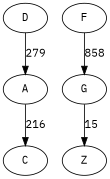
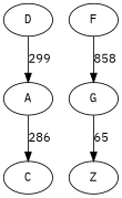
  digraph {
    fontname="IBM Plex Mono"
    rankdir=TB
    node [fontname="IBM Plex Mono"]
    edge [fontname="IBM Plex Mono"]
    D
    A
    C
    F
    G
    Z
-   D -> A [label=279]
-   A -> C [label=216]
+   D -> A [label=299]
+   A -> C [label=286]
    F -> G [label=858]
-   G -> Z [label=15]
+   G -> Z [label=65]
  }
